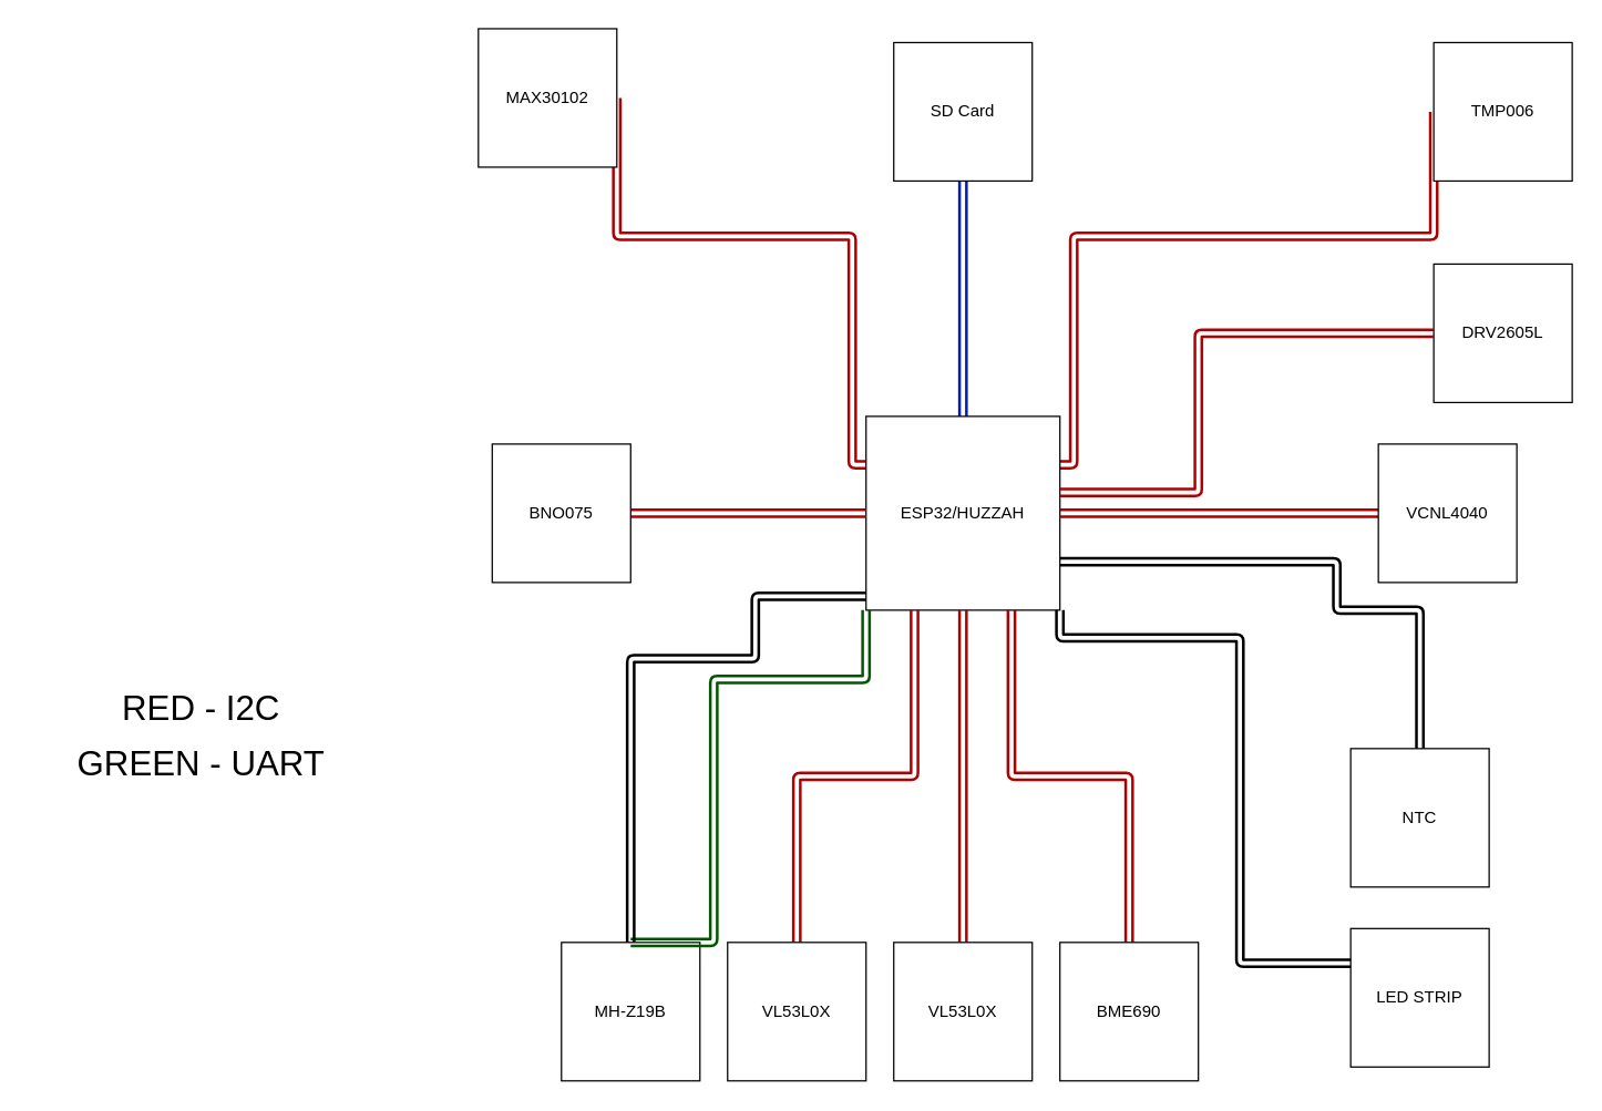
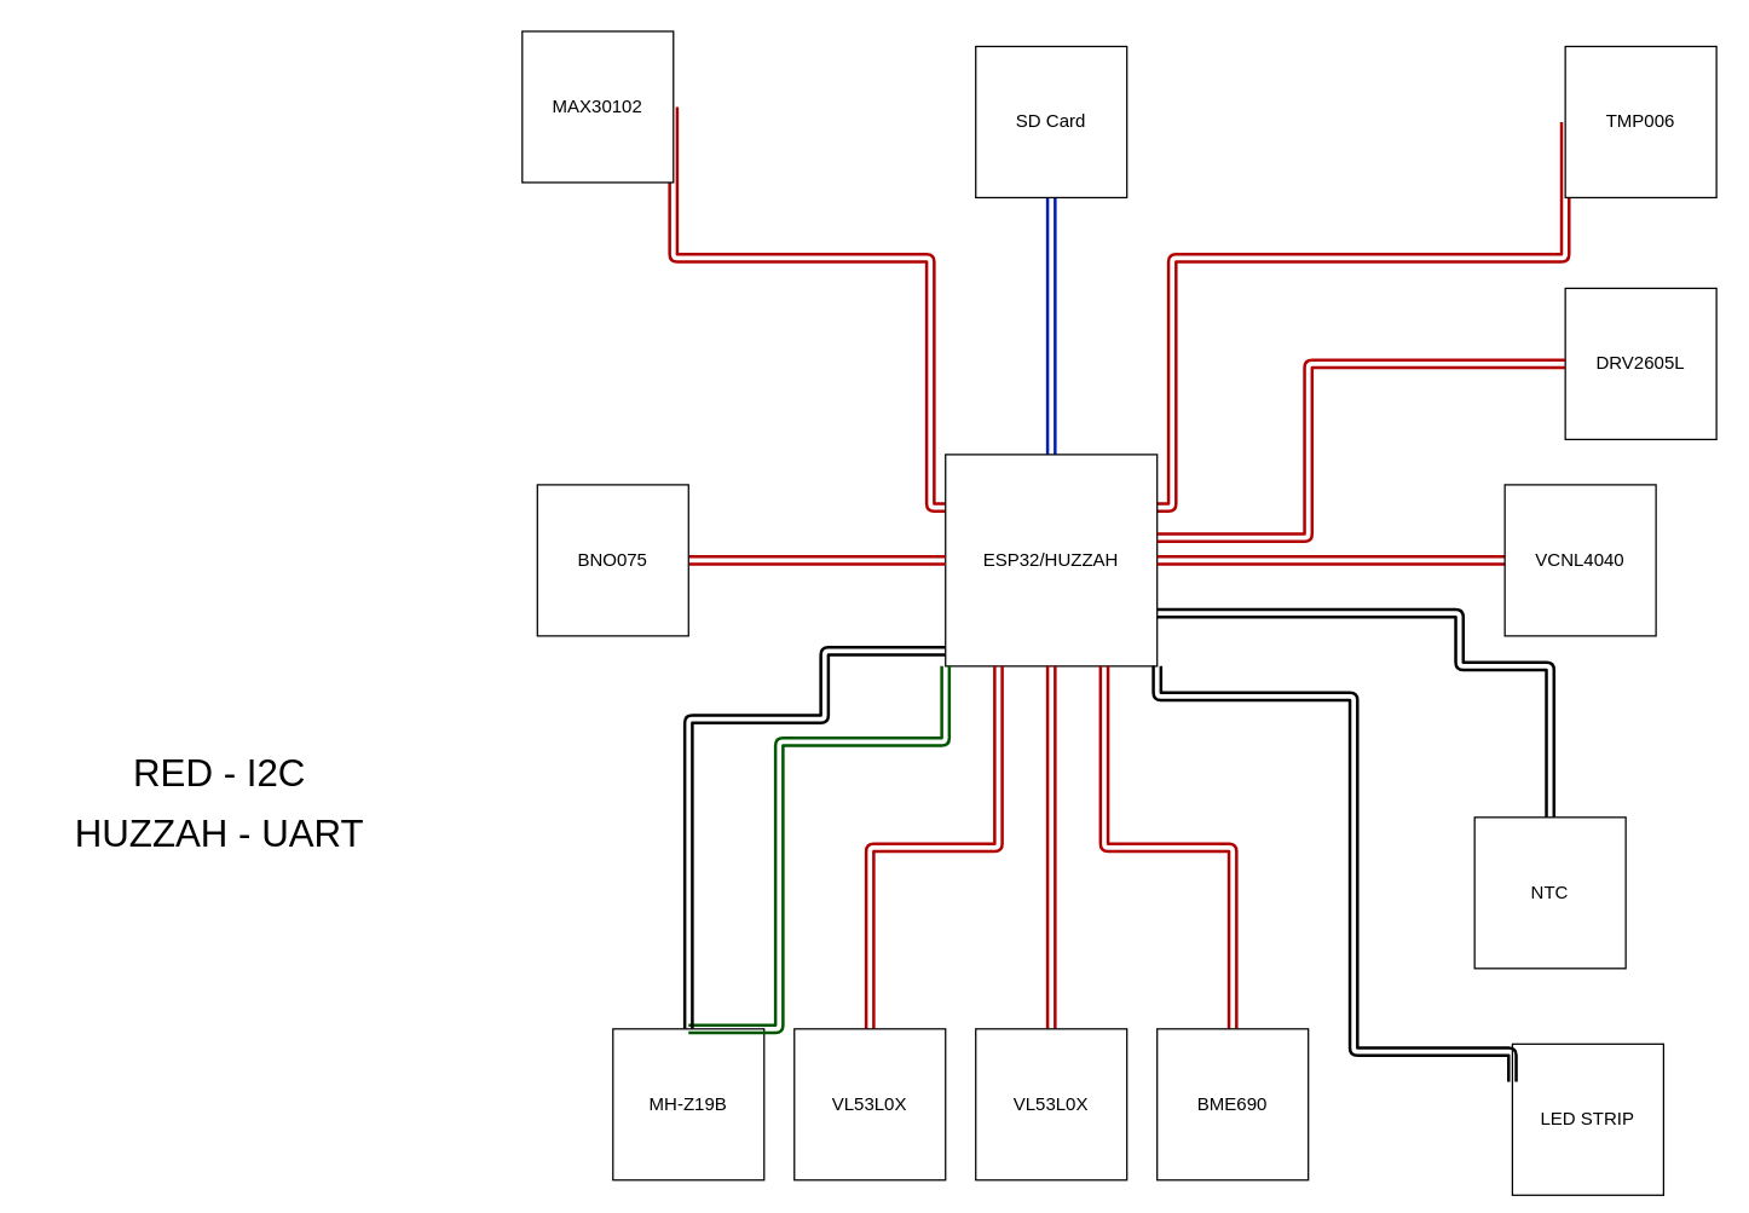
  <mxCell id="0" />
  <mxCell id="1" parent="0" />
  <mxCell id="2" style="edgeStyle=orthogonalEdgeStyle;shape=link;curved=1;orthogonalLoop=1;jettySize=auto;html=1;exitX=0.5;exitY=0;exitDx=0;exitDy=0;entryX=0.5;entryY=1;entryDx=0;entryDy=0;startArrow=none;startFill=0;fillColor=#0050ef;strokeColor=#001DBC;strokeWidth=2;" parent="1" source="5" target="16" edge="1"><mxGeometry relative="1" as="geometry" /></mxCell>
  <mxCell id="3" style="edgeStyle=orthogonalEdgeStyle;shape=link;curved=1;orthogonalLoop=1;jettySize=auto;html=1;exitX=0;exitY=0.25;exitDx=0;exitDy=0;entryX=1;entryY=0.5;entryDx=0;entryDy=0;startArrow=none;startFill=0;fillColor=#e51400;strokeColor=#B20000;strokeWidth=2;" parent="1" source="5" target="17" edge="1"><mxGeometry relative="1" as="geometry"><Array as="points"><mxPoint x="615" y="335" /><mxPoint x="615" y="170" /></Array></mxGeometry></mxCell>
  <mxCell id="4" style="edgeStyle=orthogonalEdgeStyle;shape=link;curved=1;orthogonalLoop=1;jettySize=auto;html=1;exitX=1;exitY=0.25;exitDx=0;exitDy=0;entryX=0;entryY=0.5;entryDx=0;entryDy=0;startArrow=none;startFill=0;fillColor=#e51400;strokeColor=#B20000;strokeWidth=2;" parent="1" source="5" target="18" edge="1"><mxGeometry relative="1" as="geometry"><Array as="points"><mxPoint x="775" y="335" /><mxPoint x="775" y="170" /></Array></mxGeometry></mxCell>
  <mxCell id="5" value="ESP32/HUZZAH" style="whiteSpace=wrap;html=1;aspect=fixed;" parent="1" vertex="1"><mxGeometry x="625" y="300" width="140" height="140" as="geometry" /></mxCell>
  <mxCell id="6" style="edgeStyle=orthogonalEdgeStyle;shape=link;curved=1;orthogonalLoop=1;jettySize=auto;html=1;exitX=0;exitY=0.5;exitDx=0;exitDy=0;entryX=1;entryY=0.5;entryDx=0;entryDy=0;startArrow=none;startFill=0;fillColor=#e51400;strokeColor=#B20000;strokeWidth=2;" parent="1" source="7" target="5" edge="1"><mxGeometry relative="1" as="geometry" /></mxCell>
  <mxCell id="7" value="VCNL4040" style="whiteSpace=wrap;html=1;aspect=fixed;" parent="1" vertex="1"><mxGeometry x="995" y="320" width="100" height="100" as="geometry" /></mxCell>
  <mxCell id="8" style="edgeStyle=orthogonalEdgeStyle;shape=link;curved=1;orthogonalLoop=1;jettySize=auto;html=1;exitX=0.5;exitY=0;exitDx=0;exitDy=0;entryX=0.75;entryY=1;entryDx=0;entryDy=0;startArrow=none;startFill=0;fillColor=#e51400;strokeColor=#B20000;strokeWidth=2;" parent="1" source="9" target="5" edge="1"><mxGeometry relative="1" as="geometry" /></mxCell>
  <mxCell id="9" value="BME690" style="whiteSpace=wrap;html=1;aspect=fixed;" parent="1" vertex="1"><mxGeometry x="765" y="680" width="100" height="100" as="geometry" /></mxCell>
  <mxCell id="10" style="edgeStyle=orthogonalEdgeStyle;shape=link;curved=1;orthogonalLoop=1;jettySize=auto;html=1;exitX=0.5;exitY=0;exitDx=0;exitDy=0;entryX=0.5;entryY=1;entryDx=0;entryDy=0;startArrow=none;startFill=0;fillColor=#e51400;strokeColor=#B20000;strokeWidth=2;" parent="1" source="11" target="5" edge="1"><mxGeometry relative="1" as="geometry" /></mxCell>
  <mxCell id="11" value="VL53L0X" style="whiteSpace=wrap;html=1;aspect=fixed;" parent="1" vertex="1"><mxGeometry x="645" y="680" width="100" height="100" as="geometry" /></mxCell>
  <mxCell id="12" style="edgeStyle=orthogonalEdgeStyle;shape=link;curved=1;orthogonalLoop=1;jettySize=auto;html=1;exitX=0.5;exitY=0;exitDx=0;exitDy=0;entryX=0.25;entryY=1;entryDx=0;entryDy=0;startArrow=none;startFill=0;strokeColor=#B20000;fillColor=#e51400;strokeWidth=2;" parent="1" source="13" target="5" edge="1"><mxGeometry relative="1" as="geometry" /></mxCell>
  <mxCell id="13" value="VL53L0X" style="whiteSpace=wrap;html=1;aspect=fixed;" parent="1" vertex="1"><mxGeometry x="525" y="680" width="100" height="100" as="geometry" /></mxCell>
  <mxCell id="14" style="edgeStyle=orthogonalEdgeStyle;shape=link;curved=1;orthogonalLoop=1;jettySize=auto;html=1;exitX=1;exitY=0.5;exitDx=0;exitDy=0;entryX=0;entryY=0.5;entryDx=0;entryDy=0;startArrow=none;startFill=0;fillColor=#e51400;strokeColor=#B20000;strokeWidth=2;" parent="1" source="15" target="5" edge="1"><mxGeometry relative="1" as="geometry" /></mxCell>
  <mxCell id="15" value="BNO075" style="whiteSpace=wrap;html=1;aspect=fixed;" parent="1" vertex="1"><mxGeometry x="355" y="320" width="100" height="100" as="geometry" /></mxCell>
  <mxCell id="16" value="SD Card" style="whiteSpace=wrap;html=1;aspect=fixed;" parent="1" vertex="1"><mxGeometry x="645" y="30" width="100" height="100" as="geometry" /></mxCell>
  <mxCell id="17" value="MAX30102" style="whiteSpace=wrap;html=1;aspect=fixed;" parent="1" vertex="1"><mxGeometry x="345" width="100" height="100" as="geometry" y="20" /></mxCell>
  <mxCell id="18" value="TMP006" style="whiteSpace=wrap;html=1;aspect=fixed;" parent="1" vertex="1"><mxGeometry x="1035" y="30" width="100" height="100" as="geometry" /></mxCell>
  <mxCell id="19" value="NTC" style="whiteSpace=wrap;html=1;aspect=fixed;" vertex="1" parent="1"><mxGeometry x="975" y="540" width="100" height="100" as="geometry" /></mxCell>
  <mxCell id="20" style="edgeStyle=orthogonalEdgeStyle;shape=link;curved=1;orthogonalLoop=1;jettySize=auto;html=1;exitX=0.5;exitY=0;exitDx=0;exitDy=0;entryX=1;entryY=0.75;entryDx=0;entryDy=0;startArrow=none;startFill=0;strokeWidth=2;" edge="1" parent="1" source="19" target="5"><mxGeometry relative="1" as="geometry"><mxPoint x="1025" y="500" as="sourcePoint" /><mxPoint x="795" y="500" as="targetPoint" /><Array as="points"><mxPoint x="1025" y="440" /><mxPoint x="965" y="440" /><mxPoint x="965" y="405" /></Array></mxGeometry></mxCell>
  <mxCell id="21" value="MH-Z19B" style="whiteSpace=wrap;html=1;aspect=fixed;" vertex="1" parent="1"><mxGeometry x="405" y="680" width="100" height="100" as="geometry" /></mxCell>
  <mxCell id="22" style="edgeStyle=orthogonalEdgeStyle;shape=link;curved=1;orthogonalLoop=1;jettySize=auto;html=1;exitX=0.5;exitY=0;exitDx=0;exitDy=0;startArrow=none;startFill=0;strokeColor=#005700;fillColor=#008a00;strokeWidth=2;entryX=0;entryY=1;entryDx=0;entryDy=0;" edge="1" parent="1" source="21" target="5"><mxGeometry relative="1" as="geometry"><mxPoint x="425" y="570" as="sourcePoint" /><mxPoint x="555" y="500" as="targetPoint" /><Array as="points"><mxPoint x="515" y="680" /><mxPoint x="515" y="490" /><mxPoint x="625" y="490" /></Array></mxGeometry></mxCell>
- <mxCell id="23" value="LED STRIP" style="whiteSpace=wrap;html=1;aspect=fixed;" vertex="1" parent="1"><mxGeometry x="975" y="670" width="100" height="100" as="geometry" /></mxCell>
+ <mxCell id="23" value="LED STRIP" style="whiteSpace=wrap;html=1;aspect=fixed;" vertex="1" parent="1"><mxGeometry x="1000" y="690" width="100" height="100" as="geometry" /></mxCell>
  <mxCell id="24" style="edgeStyle=orthogonalEdgeStyle;shape=link;curved=1;orthogonalLoop=1;jettySize=auto;html=1;exitX=0;exitY=0.25;exitDx=0;exitDy=0;startArrow=none;startFill=0;strokeWidth=2;entryX=1;entryY=1;entryDx=0;entryDy=0;" edge="1" parent="1" source="23" target="5"><mxGeometry relative="1" as="geometry"><mxPoint x="955" y="715" as="sourcePoint" /><mxPoint x="885" y="460" as="targetPoint" /><Array as="points"><mxPoint x="895" y="695" /><mxPoint x="895" y="460" /><mxPoint x="765" y="460" /></Array></mxGeometry></mxCell>
  <mxCell id="25" value="DRV2605L" style="whiteSpace=wrap;html=1;aspect=fixed;" vertex="1" parent="1"><mxGeometry x="1035" y="190" width="100" height="100" as="geometry" /></mxCell>
  <mxCell id="26" style="edgeStyle=orthogonalEdgeStyle;shape=link;curved=1;orthogonalLoop=1;jettySize=auto;html=1;exitX=1;exitY=0.25;exitDx=0;exitDy=0;entryX=0;entryY=0.5;entryDx=0;entryDy=0;startArrow=none;startFill=0;fillColor=#e51400;strokeColor=#B20000;strokeWidth=2;" edge="1" parent="1" target="25"><mxGeometry relative="1" as="geometry"><Array as="points"><mxPoint x="865" y="355" /><mxPoint x="865" y="240" /></Array><mxPoint x="765" y="355" as="sourcePoint" /><mxPoint x="995" y="190" as="targetPoint" /></mxGeometry></mxCell>
  <mxCell id="27" value="&lt;font style=&quot;font-size: 25px&quot;&gt;RED - I2C&lt;/font&gt;" style="text;html=1;strokeColor=none;fillColor=none;align=center;verticalAlign=middle;whiteSpace=wrap;rounded=0;" vertex="1" parent="1"><mxGeometry x="85" y="500" width="120" height="20" as="geometry" /></mxCell>
- <mxCell id="28" value="&lt;font style=&quot;font-size: 25px&quot;&gt;GREEN - UART&lt;/font&gt;" style="text;html=1;strokeColor=none;fillColor=none;align=center;verticalAlign=middle;whiteSpace=wrap;rounded=0;" vertex="1" parent="1"><mxGeometry x="20" y="540" width="250" height="20" as="geometry" /></mxCell>
+ <mxCell id="28" value="&lt;font style=&quot;font-size: 25px&quot;&gt;HUZZAH - UART&lt;/font&gt;" style="text;html=1;strokeColor=none;fillColor=none;align=center;verticalAlign=middle;whiteSpace=wrap;rounded=0;" vertex="1" parent="1"><mxGeometry x="20" y="540" width="250" height="20" as="geometry" /></mxCell>
  <mxCell id="29" style="edgeStyle=orthogonalEdgeStyle;shape=link;curved=1;orthogonalLoop=1;jettySize=auto;html=1;exitX=0.5;exitY=0;exitDx=0;exitDy=0;startArrow=none;startFill=0;strokeColor=#000000;fillColor=#008a00;strokeWidth=2;" edge="1" parent="1" source="21"><mxGeometry relative="1" as="geometry"><mxPoint x="375" y="665" as="sourcePoint" /><mxPoint x="625" y="430" as="targetPoint" /><Array as="points"><mxPoint x="455" y="475" /><mxPoint x="545" y="475" /><mxPoint x="545" y="430" /></Array></mxGeometry></mxCell>
